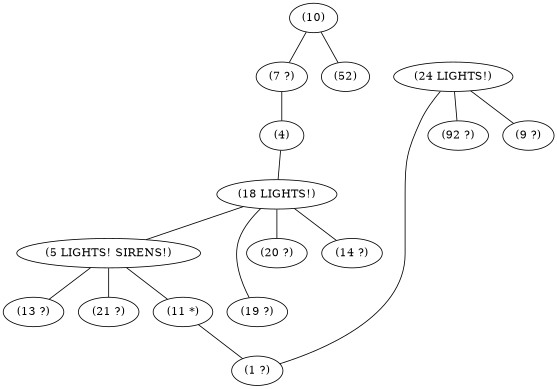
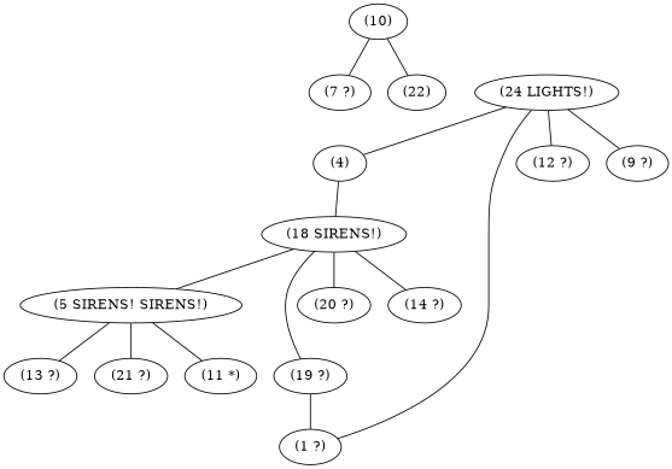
  graph {
    n1 [label="(13 ?)"]
    n2 [label="(21 ?)"]
-   n3 [label="(5 LIGHTS! SIRENS!)"]
+   n3 [label="(5 SIRENS! SIRENS!)"]
    n4 [label="(11 *)"]
    n5 [label="(1 ?)"]
    n6 [label="(19 ?)"]
    n7 [label="(20 ?)"]
    n8 [label="(14 ?)"]
-   n9 [label="(18 LIGHTS!)"]
-   n10 [label="(92 ?)"]
+   n9 [label="(18 SIRENS!)"]
+   n10 [label="(12 ?)"]
    n11 [label="(4)"]
    n12 [label="(9 ?)"]
    n13 [label="(10)"]
    n14 [label="(7 ?)"]
-   n15 [label="(52)"]
+   n15 [label="(22)"]
    n16 [label="(24 LIGHTS!)"]
    n3 -- n1
    n3 -- n2
    n3 -- n4
-   n4 -- n5
+   n6 -- n5
    n9 -- n3
    n9 -- n6
    n9 -- n7
    n9 -- n8
    n11 -- n9
    n13 -- n14
    n13 -- n15
    n16 -- n5
    n16 -- n10
-   n14 -- n11
+   n16 -- n11
    n16 -- n12
  }
